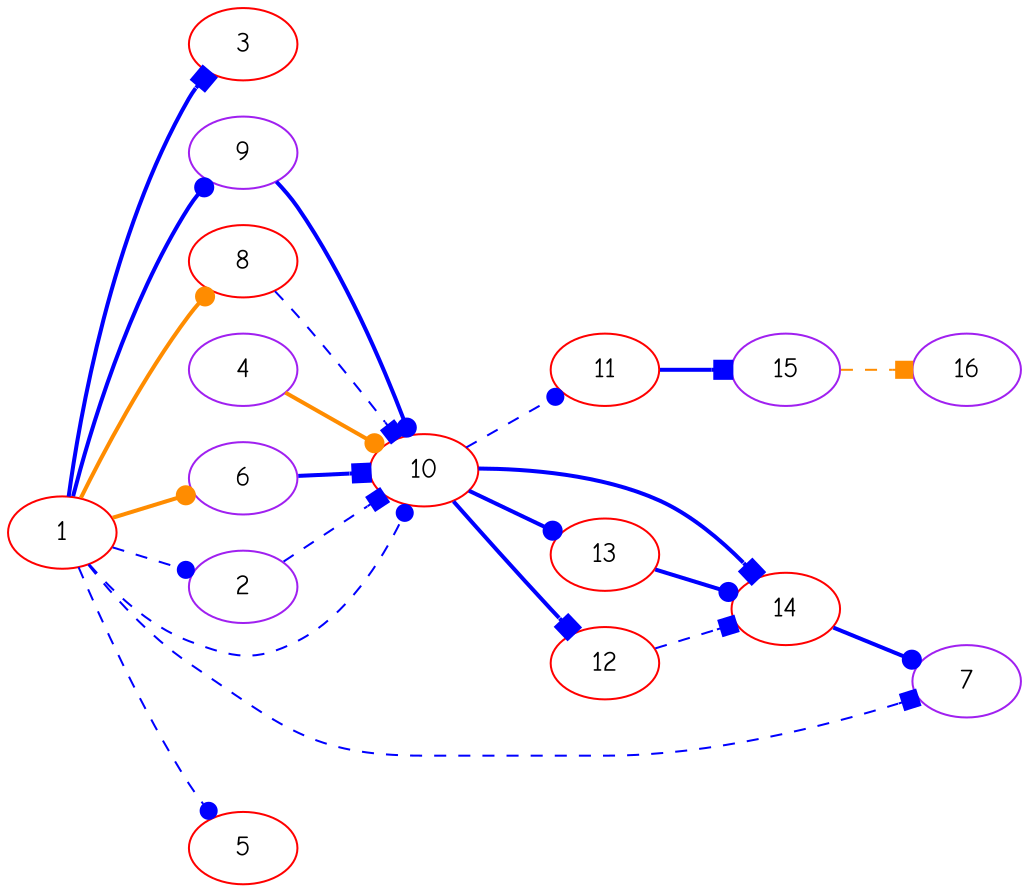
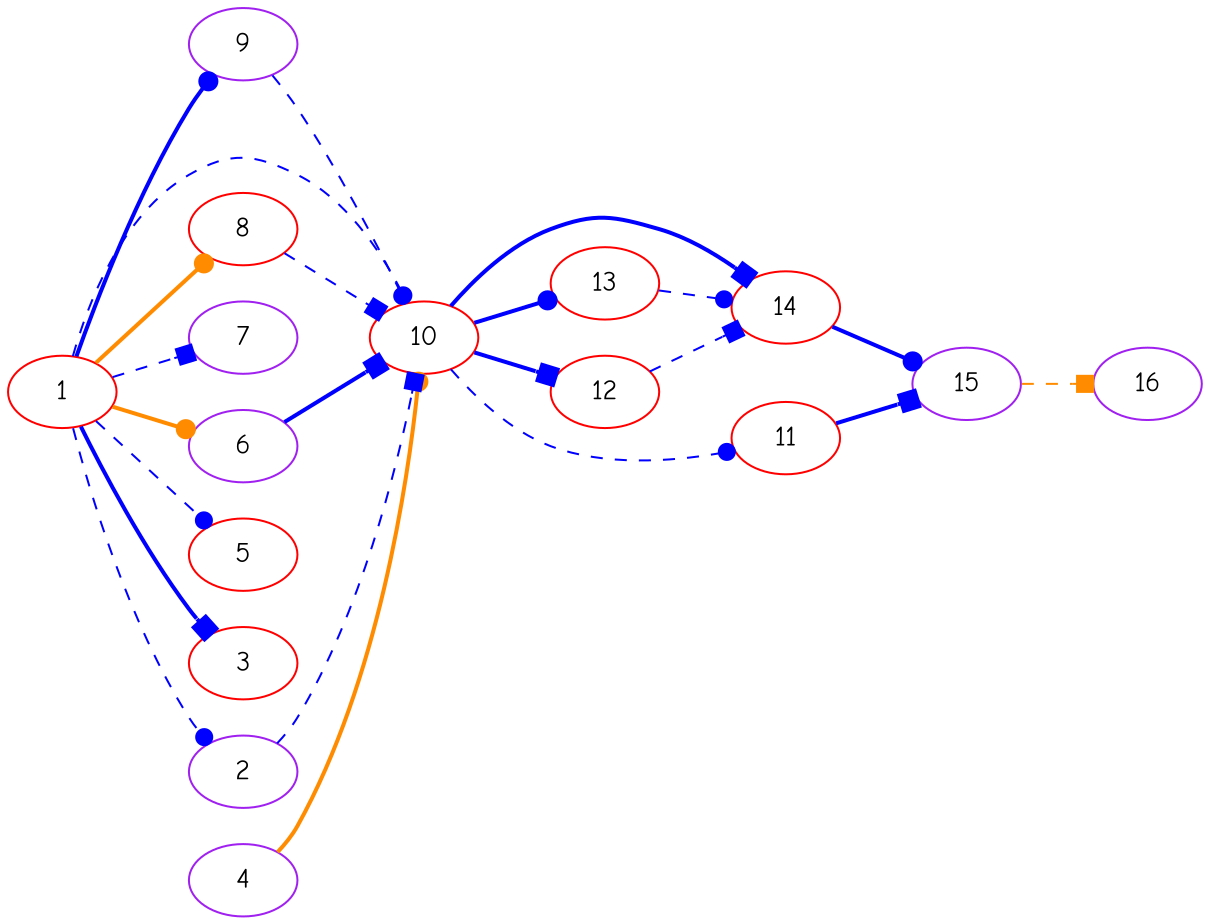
  digraph {
    fontname="Comic Neue"
    rankdir=LR
    node [Processor=1 Start=0 Weight=43 color=red fontname="Comic Neue"]
    edge [Weight=5 arrowhead=dot color=blue fontname="Comic Neue" style=bold]
    9 [Start=285 Weight=29 color=purple]
    10 [Start=316 Weight=57]
    14 [Start=483 Weight=77]
    13 [Start=373 Weight=67]
    12 [Processor=2 Start=388 Weight=81]
    11 [Start=440]
    15 [Start=560 Weight=17 color=purple]
    8 [Processor=2 Start=143]
    7 [Processor=2 Start=314 color=purple]
    16 [Start=577 Weight=47 color=purple]
    6 [Processor=2 Start=186 Weight=128 color=purple]
    5 [Start=171 Weight=114]
    4 [Processor=2 Weight=143 color=purple]
    3 [Processor=2 Start=469 Weight=143]
    2 [Start=57 Weight=114 color=purple]
    1 [Weight=57]
-   9 -> 10 [Weight=7]
+   9 -> 10 [Weight=7 style=dashed]
    10 -> 14 [Weight=12 arrowhead=box]
    10 -> 13 [Weight=8]
    10 -> 12 [Weight=15 arrowhead=box]
    10 -> 11 [Weight=12 style=dashed]
-   14 -> 7 [Weight=3]
-   13 -> 14 [Weight=3]
+   14 -> 15 [Weight=3]
+   13 -> 14 [Weight=3 style=dashed]
    12 -> 14 [Weight=4 arrowhead=box style=dashed]
    11 -> 15 [arrowhead=box]
    15 -> 16 [Weight=8 arrowhead=box color=darkorange style=dashed]
    8 -> 10 [Weight=6 arrowhead=box style=dashed]
    6 -> 10 [Weight=2 arrowhead=box]
    4 -> 10 [color=darkorange]
    2 -> 10 [Weight=6 arrowhead=box style=dashed]
    1 -> 9
    1 -> 10 [Weight=11 style=dashed]
    1 -> 8 [Weight=2 color=darkorange]
    1 -> 7 [Weight=7 arrowhead=box style=dashed]
    1 -> 6 [Weight=9 color=darkorange]
    1 -> 5 [Weight=7 style=dashed]
    1 -> 3 [arrowhead=box]
    1 -> 2 [Weight=10 style=dashed]
  }
